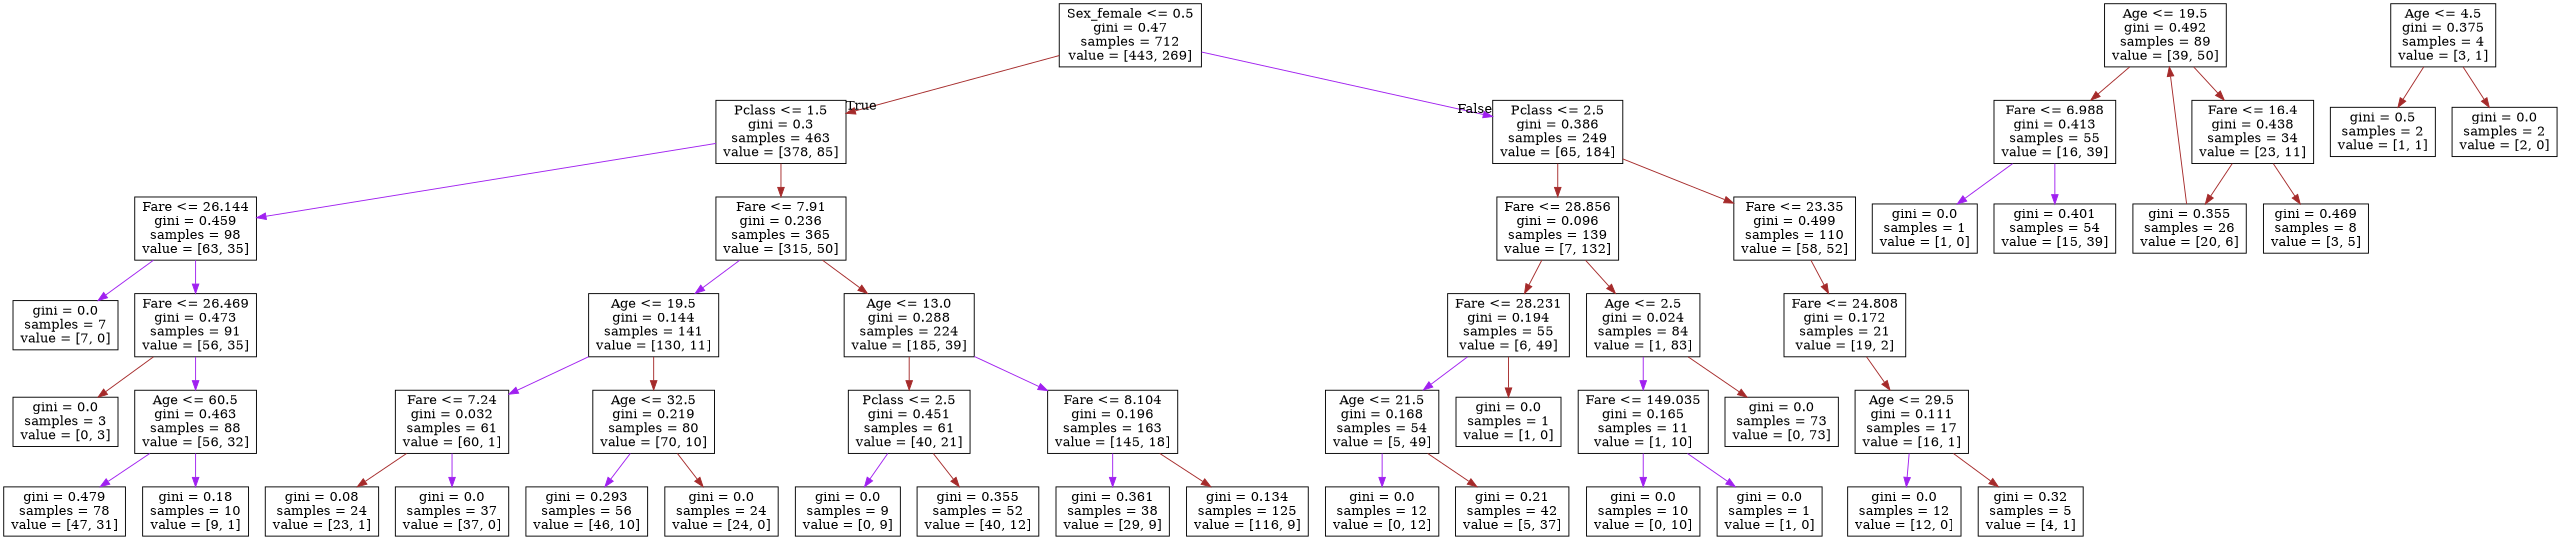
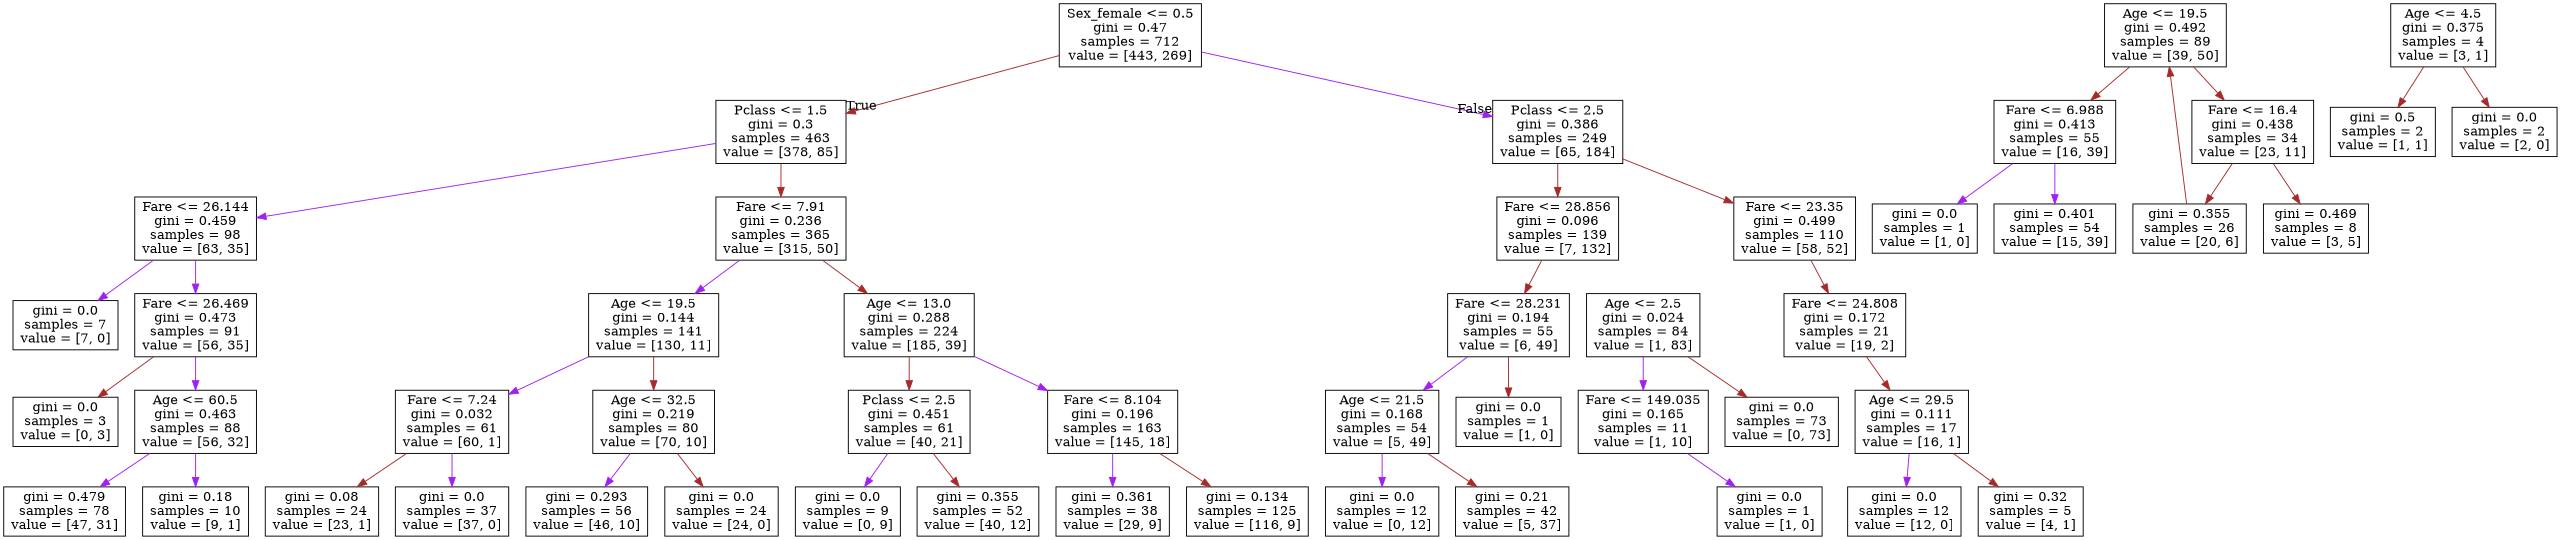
  digraph {
    node [shape=box]
    edge [color=brown]
    n1 [label="Sex_female <= 0.5\ngini = 0.47\nsamples = 712\nvalue = [443, 269]"]
    n2 [label="Pclass <= 1.5\ngini = 0.3\nsamples = 463\nvalue = [378, 85]"]
    n3 [label="Pclass <= 2.5\ngini = 0.386\nsamples = 249\nvalue = [65, 184]"]
    n4 [label="Fare <= 26.144\ngini = 0.459\nsamples = 98\nvalue = [63, 35]"]
    n5 [label="Fare <= 7.91\ngini = 0.236\nsamples = 365\nvalue = [315, 50]"]
    n6 [label="Fare <= 28.856\ngini = 0.096\nsamples = 139\nvalue = [7, 132]"]
    n7 [label="Fare <= 23.35\ngini = 0.499\nsamples = 110\nvalue = [58, 52]"]
    n8 [label="gini = 0.0\nsamples = 7\nvalue = [7, 0]"]
    n9 [label="Fare <= 26.469\ngini = 0.473\nsamples = 91\nvalue = [56, 35]"]
    n10 [label="Age <= 19.5\ngini = 0.144\nsamples = 141\nvalue = [130, 11]"]
    n11 [label="Age <= 13.0\ngini = 0.288\nsamples = 224\nvalue = [185, 39]"]
    n12 [label="gini = 0.0\nsamples = 3\nvalue = [0, 3]"]
    n13 [label="Age <= 60.5\ngini = 0.463\nsamples = 88\nvalue = [56, 32]"]
    n14 [label="gini = 0.479\nsamples = 78\nvalue = [47, 31]"]
    n15 [label="gini = 0.18\nsamples = 10\nvalue = [9, 1]"]
    n16 [label="Fare <= 7.24\ngini = 0.032\nsamples = 61\nvalue = [60, 1]"]
    n17 [label="Age <= 32.5\ngini = 0.219\nsamples = 80\nvalue = [70, 10]"]
    n18 [label="Pclass <= 2.5\ngini = 0.451\nsamples = 61\nvalue = [40, 21]"]
    n19 [label="Fare <= 8.104\ngini = 0.196\nsamples = 163\nvalue = [145, 18]"]
    n20 [label="gini = 0.08\nsamples = 24\nvalue = [23, 1]"]
    n21 [label="gini = 0.0\nsamples = 37\nvalue = [37, 0]"]
    n22 [label="gini = 0.293\nsamples = 56\nvalue = [46, 10]"]
    n23 [label="gini = 0.0\nsamples = 24\nvalue = [24, 0]"]
    n24 [label="gini = 0.0\nsamples = 9\nvalue = [0, 9]"]
    n25 [label="gini = 0.355\nsamples = 52\nvalue = [40, 12]"]
    n26 [label="gini = 0.361\nsamples = 38\nvalue = [29, 9]"]
    n27 [label="gini = 0.134\nsamples = 125\nvalue = [116, 9]"]
    n28 [label="Fare <= 28.231\ngini = 0.194\nsamples = 55\nvalue = [6, 49]"]
    n29 [label="Age <= 2.5\ngini = 0.024\nsamples = 84\nvalue = [1, 83]"]
    n30 [label="Fare <= 24.808\ngini = 0.172\nsamples = 21\nvalue = [19, 2]"]
    n31 [label="Age <= 21.5\ngini = 0.168\nsamples = 54\nvalue = [5, 49]"]
    n32 [label="gini = 0.0\nsamples = 1\nvalue = [1, 0]"]
    n33 [label="Fare <= 149.035\ngini = 0.165\nsamples = 11\nvalue = [1, 10]"]
    n34 [label="gini = 0.0\nsamples = 73\nvalue = [0, 73]"]
    n35 [label="gini = 0.0\nsamples = 12\nvalue = [0, 12]"]
    n36 [label="gini = 0.21\nsamples = 42\nvalue = [5, 37]"]
-   n37 [label="gini = 0.0\nsamples = 10\nvalue = [0, 10]"]
    n38 [label="gini = 0.0\nsamples = 1\nvalue = [1, 0]"]
    n39 [label="Age <= 19.5\ngini = 0.492\nsamples = 89\nvalue = [39, 50]"]
    n40 [label="Fare <= 6.988\ngini = 0.413\nsamples = 55\nvalue = [16, 39]"]
    n41 [label="Fare <= 16.4\ngini = 0.438\nsamples = 34\nvalue = [23, 11]"]
    n42 [label="Age <= 29.5\ngini = 0.111\nsamples = 17\nvalue = [16, 1]"]
    n43 [label="gini = 0.0\nsamples = 1\nvalue = [1, 0]"]
    n44 [label="gini = 0.401\nsamples = 54\nvalue = [15, 39]"]
    n45 [label="gini = 0.355\nsamples = 26\nvalue = [20, 6]"]
    n46 [label="gini = 0.469\nsamples = 8\nvalue = [3, 5]"]
    n47 [label="Age <= 4.5\ngini = 0.375\nsamples = 4\nvalue = [3, 1]"]
    n48 [label="gini = 0.5\nsamples = 2\nvalue = [1, 1]"]
    n49 [label="gini = 0.0\nsamples = 2\nvalue = [2, 0]"]
    n50 [label="gini = 0.0\nsamples = 12\nvalue = [12, 0]"]
    n51 [label="gini = 0.32\nsamples = 5\nvalue = [4, 1]"]
    n1 -> n2 [headlabel=True labelangle=45 labeldistance=2.5]
    n1 -> n3 [color=purple headlabel=False labelangle=-45 labeldistance=2.5]
    n2 -> n4 [color=purple]
    n2 -> n5
    n3 -> n6
    n3 -> n7
    n4 -> n8 [color=purple]
    n4 -> n9 [color=purple]
    n5 -> n10 [color=purple]
    n5 -> n11
    n6 -> n28
-   n6 -> n29
    n7 -> n30
    n9 -> n12
    n9 -> n13 [color=purple]
    n10 -> n16 [color=purple]
    n10 -> n17
    n11 -> n18
    n11 -> n19 [color=purple]
    n13 -> n14 [color=purple]
    n13 -> n15 [color=purple]
    n16 -> n20
    n16 -> n21 [color=purple]
    n17 -> n22 [color=purple]
    n17 -> n23
    n18 -> n24 [color=purple]
    n18 -> n25
    n19 -> n26 [color=purple]
    n19 -> n27
    n28 -> n31 [color=purple]
    n28 -> n32
    n29 -> n33 [color=purple]
    n29 -> n34
    n30 -> n42
    n31 -> n35 [color=purple]
    n31 -> n36
-   n33 -> n37 [color=purple]
    n33 -> n38 [color=purple]
    n39 -> n40
    n39 -> n41
    n40 -> n43 [color=purple]
    n40 -> n44 [color=purple]
    n41 -> n45
    n41 -> n46
    n42 -> n50 [color=purple]
    n42 -> n51
    n45 -> n39
    n47 -> n48
    n47 -> n49
  }
